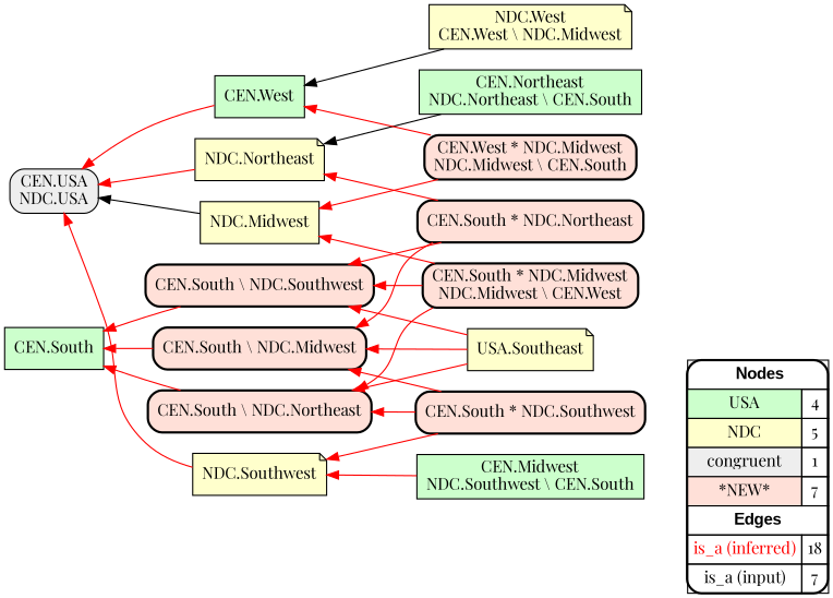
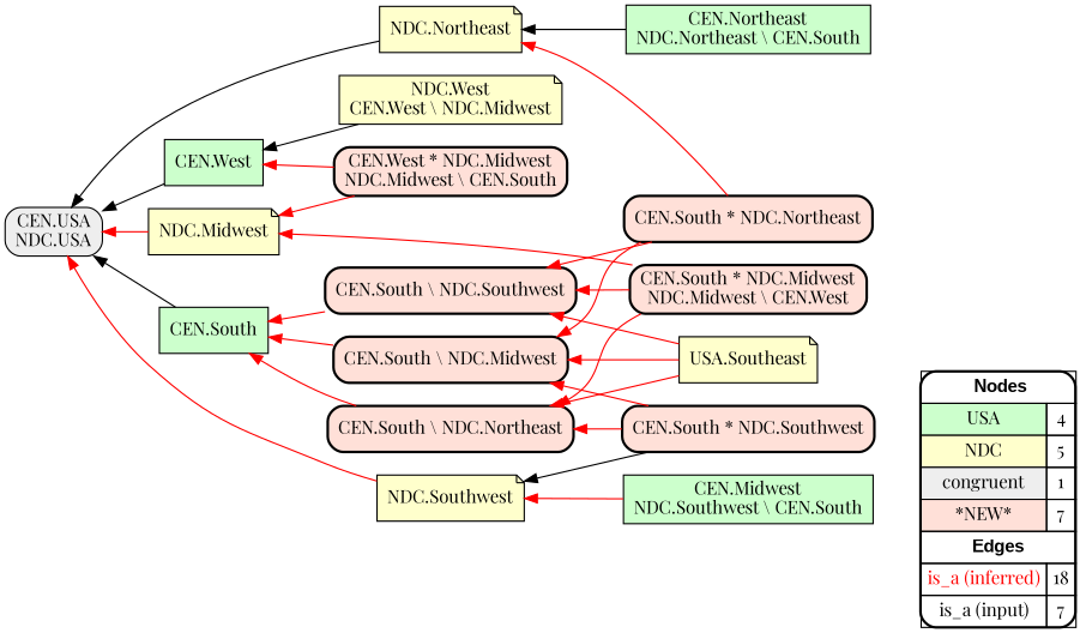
  digraph {
    fontname="Playfair Display"
    rankdir=RL
    node [fillcolor="#FFE0D8" fontname="Playfair Display" shape=box style=filled]
    edge [arrowhead=normal color="#FF0000" constraint=true fontname="Playfair Display" penwidth=1 style=solid]
    n1 [fillcolor=white label=<   <TABLE BORDER="0" CELLBORDER="1" CELLSPACING="0" CELLPADDING="4">  <TR> <TD COLSPAN="2"><font face="Arial Black"> Nodes</font></TD> </TR>  <TR>   <TD bgcolor="#CCFFCC" fontname="helvetica">USA</TD>   <TD>4</TD>   </TR>  <TR>   <TD bgcolor="#FFFFCC" fontname="helvetica">NDC</TD>   <TD>5</TD>   </TR>  <TR>   <TD bgcolor="#EEEEEE" fontname="helvetica">congruent</TD>   <TD>1</TD>   </TR>  <TR>   <TD bgcolor="#FFE0D8" fontname="helvetica">*NEW*</TD>   <TD>7</TD>   </TR>  <TR> <TD COLSPAN="2"><font face = "Arial Black"> Edges </font></TD> </TR>  <TR>   <TD><font color ="#FF0000">is_a (inferred)</font></TD><TD>18</TD> </TR> <TR>   <TD><font color ="#000000">is_a (input)</font></TD><TD>7</TD> </TR> </TABLE>   > margin=0 style="filled,rounded,bold"]
    "CEN.Northeast\nNDC.Northeast \\ CEN.South" [fillcolor="#CCFFCC"]
    "NDC.Northeast" [fillcolor="#FFFFCC" shape=note]
    "CEN.USA\nNDC.USA" [fillcolor="#EEEEEE" style="filled,rounded"]
    "CEN.West" [fillcolor="#CCFFCC"]
    "CEN.South" [fillcolor="#CCFFCC"]
    "CEN.Midwest\nNDC.Southwest \\ CEN.South" [fillcolor="#CCFFCC"]
    "NDC.Southwest" [fillcolor="#FFFFCC" shape=note]
    "NDC.West\nCEN.West \\ NDC.Midwest" [fillcolor="#FFFFCC" shape=note]
-   "NDC.Midwest" [fillcolor="#FFFFCC"]
+   "NDC.Midwest" [fillcolor="#FFFFCC" shape=note]
    n11 [fillcolor="#FFFFCC" label="USA.Southeast" shape=note]
    "CEN.South \\ NDC.Southwest" [style="filled,rounded,bold"]
    "CEN.South \\ NDC.Northeast" [style="filled,rounded,bold"]
    "CEN.South \\ NDC.Midwest" [style="filled,rounded,bold"]
    "CEN.West * NDC.Midwest\nNDC.Midwest \\ CEN.South" [style="filled,rounded,bold"]
    "CEN.South * NDC.Midwest\nNDC.Midwest \\ CEN.West" [style="filled,rounded,bold"]
    "CEN.South * NDC.Southwest" [style="filled,rounded,bold"]
    "CEN.South * NDC.Northeast" [style="filled,rounded,bold"]
    subgraph sub_1 {
      rank=source
      n1
    }
    "CEN.Northeast\nNDC.Northeast \\ CEN.South" -> "NDC.Northeast" [color="#000000"]
-   "NDC.Northeast" -> "CEN.USA\nNDC.USA"
-   "CEN.West" -> "CEN.USA\nNDC.USA"
+   "NDC.Northeast" -> "CEN.USA\nNDC.USA" [color="#000000"]
+   "CEN.West" -> "CEN.USA\nNDC.USA" [color="#000000"]
+   "CEN.South" -> "CEN.USA\nNDC.USA" [color="#000000"]
    "CEN.Midwest\nNDC.Southwest \\ CEN.South" -> "NDC.Southwest"
    "NDC.Southwest" -> "CEN.USA\nNDC.USA"
    "NDC.West\nCEN.West \\ NDC.Midwest" -> "CEN.West" [color="#000000"]
-   "NDC.Midwest" -> "CEN.USA\nNDC.USA" [color="#000000"]
+   "NDC.Midwest" -> "CEN.USA\nNDC.USA"
    n11 -> "CEN.South \\ NDC.Southwest"
    n11 -> "CEN.South \\ NDC.Northeast"
    n11 -> "CEN.South \\ NDC.Midwest"
    "CEN.South \\ NDC.Southwest" -> "CEN.South"
    "CEN.South \\ NDC.Northeast" -> "CEN.South"
    "CEN.South \\ NDC.Midwest" -> "CEN.South"
    "CEN.West * NDC.Midwest\nNDC.Midwest \\ CEN.South" -> "CEN.West"
    "CEN.West * NDC.Midwest\nNDC.Midwest \\ CEN.South" -> "NDC.Midwest"
    "CEN.South * NDC.Midwest\nNDC.Midwest \\ CEN.West" -> "NDC.Midwest"
    "CEN.South * NDC.Midwest\nNDC.Midwest \\ CEN.West" -> "CEN.South \\ NDC.Southwest"
    "CEN.South * NDC.Midwest\nNDC.Midwest \\ CEN.West" -> "CEN.South \\ NDC.Northeast"
-   "CEN.South * NDC.Southwest" -> "NDC.Southwest"
+   "CEN.South * NDC.Southwest" -> "NDC.Southwest" [color="#000000"]
    "CEN.South * NDC.Southwest" -> "CEN.South \\ NDC.Northeast"
    "CEN.South * NDC.Southwest" -> "CEN.South \\ NDC.Midwest"
    "CEN.South * NDC.Northeast" -> "NDC.Northeast"
    "CEN.South * NDC.Northeast" -> "CEN.South \\ NDC.Southwest"
    "CEN.South * NDC.Northeast" -> "CEN.South \\ NDC.Midwest"
  }
